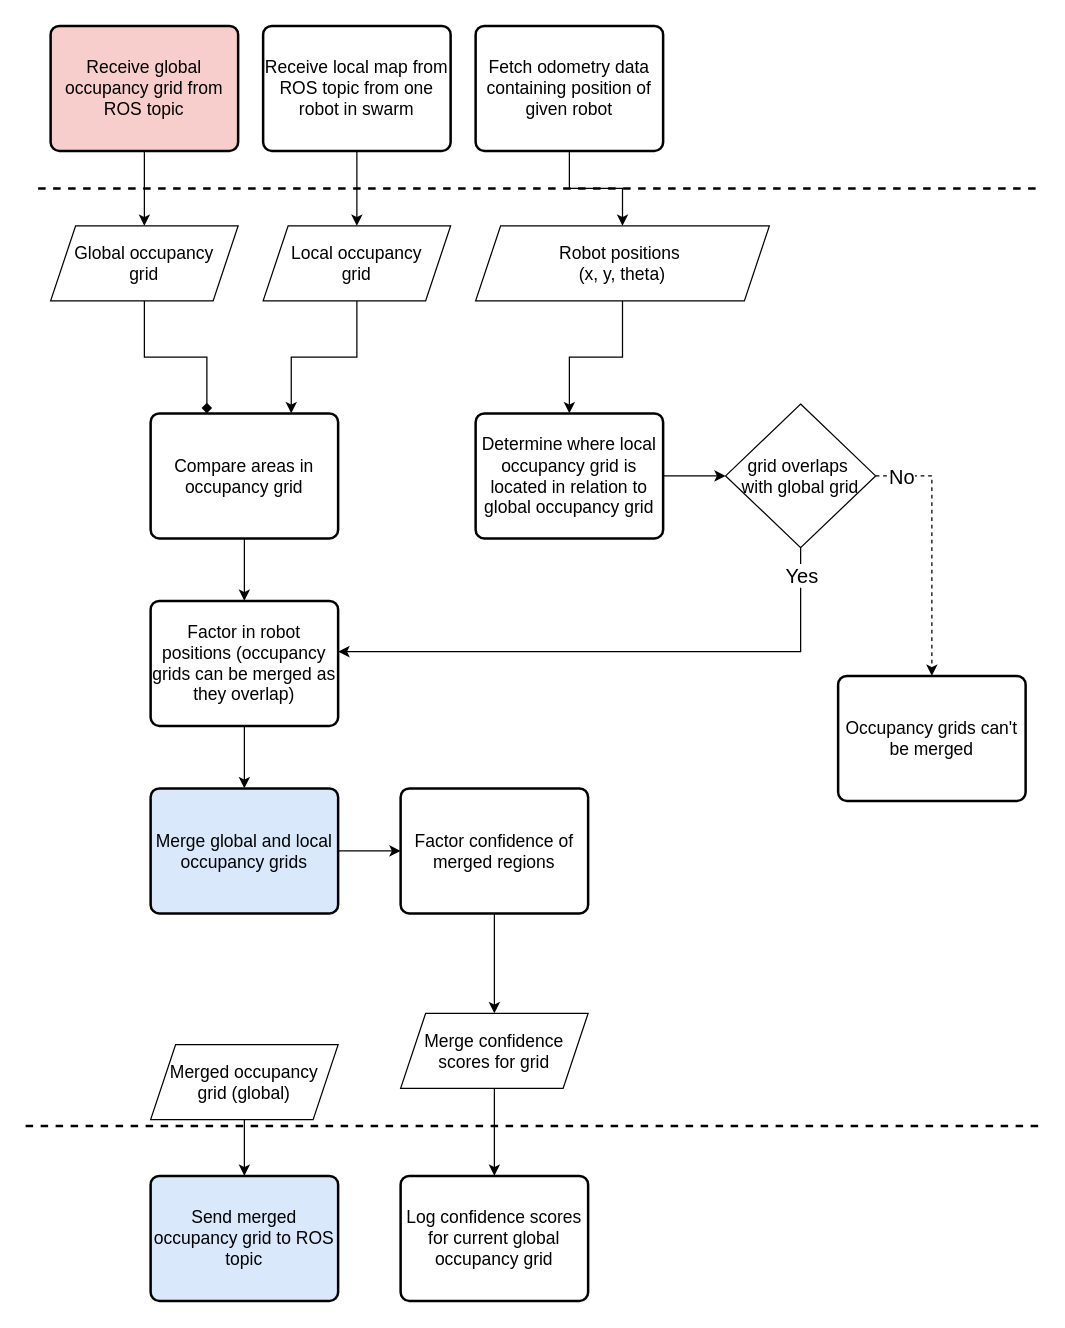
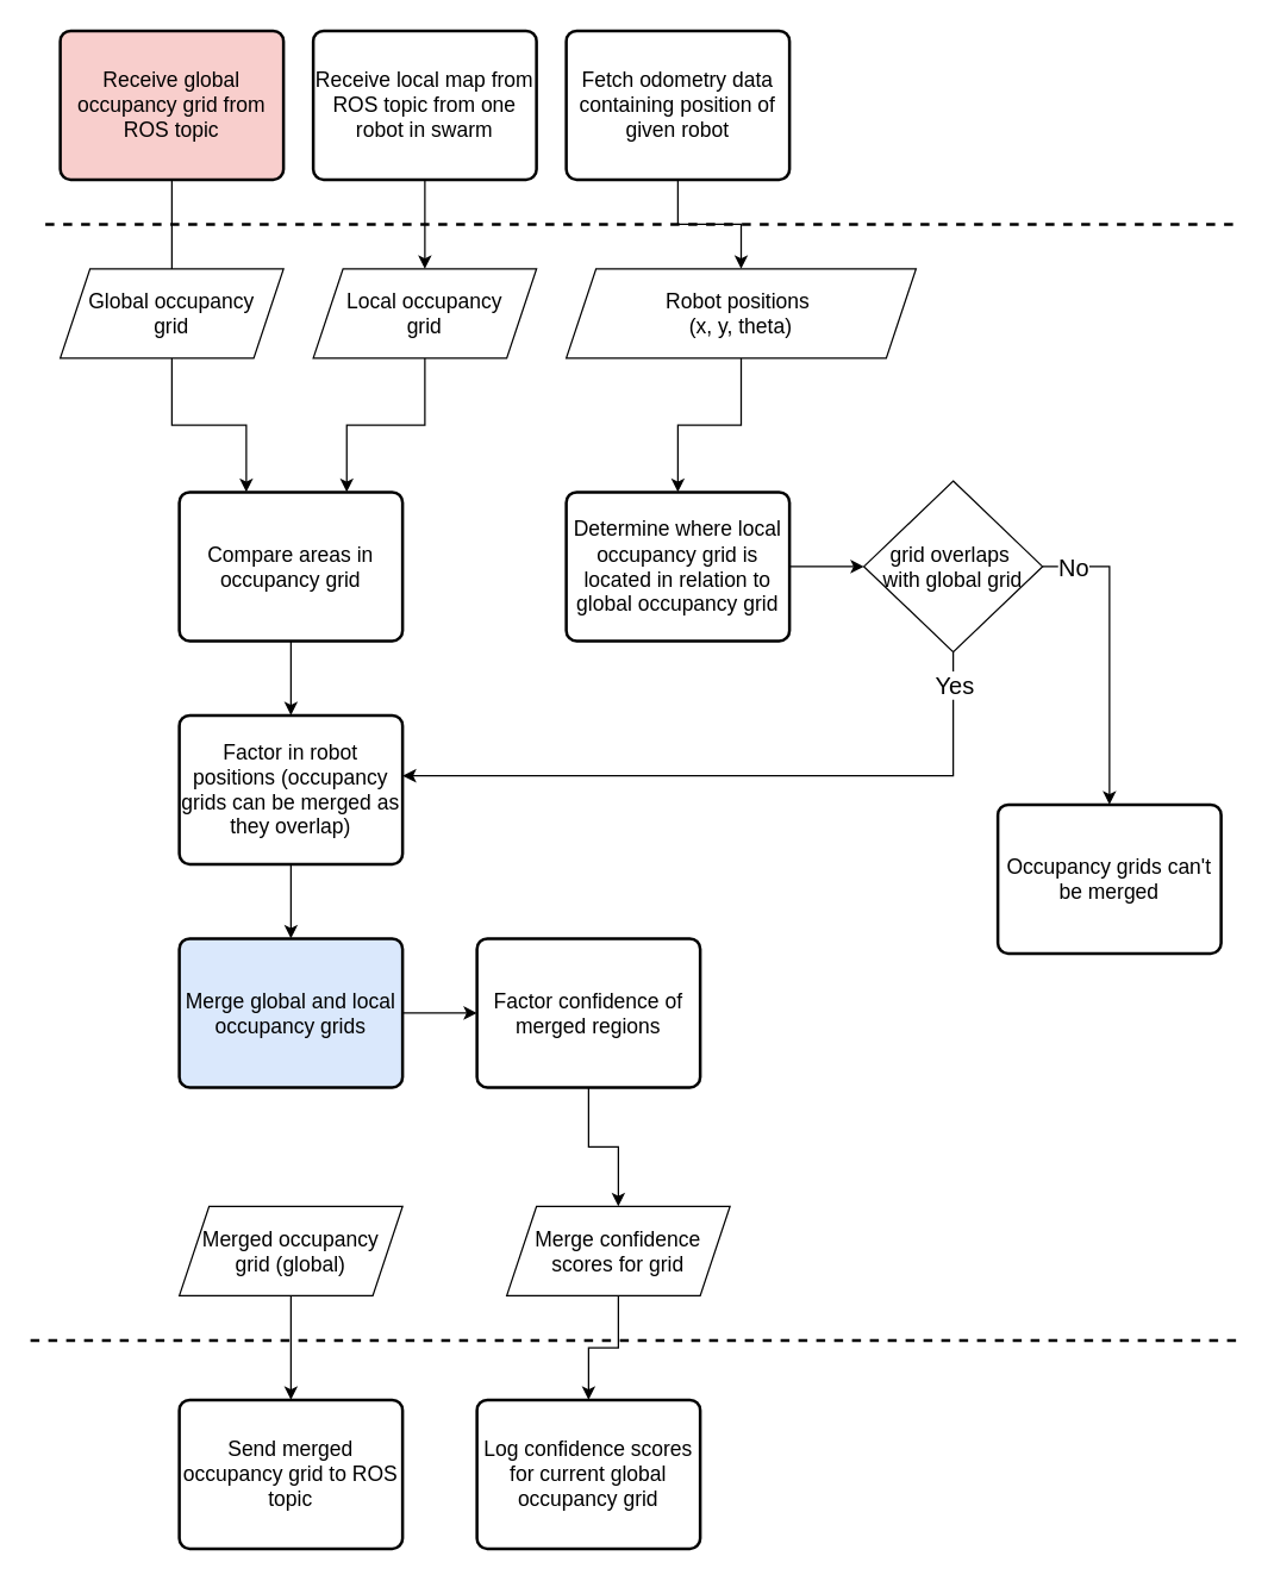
  <mxCell id="0" />
  <mxCell id="1" parent="0" />
  <mxCell id="2" value="&lt;div&gt;&lt;font style=&quot;font-size: 14px;&quot;&gt;Global occupancy&lt;/font&gt;&lt;/div&gt;&lt;div&gt;&lt;font style=&quot;font-size: 14px;&quot;&gt;grid&lt;/font&gt;&lt;/div&gt;" style="shape=parallelogram;perimeter=parallelogramPerimeter;whiteSpace=wrap;html=1;fixedSize=1;" parent="1" vertex="1"><mxGeometry x="40" y="180" width="150" height="60" as="geometry" /></mxCell>
  <mxCell id="3" style="edgeStyle=orthogonalEdgeStyle;rounded=0;orthogonalLoop=1;jettySize=auto;html=1;entryX=0.75;entryY=0;entryDx=0;entryDy=0;" edge="1" parent="1" source="4" target="12"><mxGeometry relative="1" as="geometry" /></mxCell>
  <mxCell id="4" value="&lt;div&gt;&lt;font style=&quot;font-size: 14px;&quot;&gt;Local occupancy&lt;/font&gt;&lt;/div&gt;&lt;div&gt;&lt;font style=&quot;font-size: 14px;&quot;&gt;grid&lt;/font&gt;&lt;/div&gt;" style="shape=parallelogram;perimeter=parallelogramPerimeter;whiteSpace=wrap;html=1;fixedSize=1;" parent="1" vertex="1"><mxGeometry x="210" y="180" width="150" height="60" as="geometry" /></mxCell>
  <mxCell id="5" value="" style="edgeStyle=orthogonalEdgeStyle;rounded=0;orthogonalLoop=1;jettySize=auto;html=1;" edge="1" parent="1" source="6" target="30"><mxGeometry relative="1" as="geometry" /></mxCell>
  <mxCell id="6" value="&lt;div&gt;&lt;font style=&quot;font-size: 14px;&quot;&gt;Robot positions&amp;nbsp;&lt;/font&gt;&lt;/div&gt;&lt;div&gt;&lt;font style=&quot;font-size: 14px;&quot;&gt;(x, y, theta)&lt;/font&gt;&lt;/div&gt;" style="shape=parallelogram;perimeter=parallelogramPerimeter;whiteSpace=wrap;html=1;fixedSize=1;" parent="1" vertex="1"><mxGeometry x="380" y="180" width="235" height="60" as="geometry" /></mxCell>
  <mxCell id="7" style="edgeStyle=orthogonalEdgeStyle;rounded=0;orthogonalLoop=1;jettySize=auto;html=1;entryX=0.5;entryY=0;entryDx=0;entryDy=0;" edge="1" parent="1" source="8" target="21"><mxGeometry relative="1" as="geometry" /></mxCell>
- <mxCell id="8" value="&lt;div&gt;&lt;font style=&quot;font-size: 14px;&quot;&gt;Merged occupancy&lt;/font&gt;&lt;/div&gt;&lt;div&gt;&lt;font style=&quot;font-size: 14px;&quot;&gt;grid (global)&lt;/font&gt;&lt;/div&gt;" style="shape=parallelogram;perimeter=parallelogramPerimeter;whiteSpace=wrap;html=1;fixedSize=1;" parent="1" vertex="1"><mxGeometry x="120" y="835" width="150" height="60" as="geometry" /></mxCell>
+ <mxCell id="8" value="&lt;div&gt;&lt;font style=&quot;font-size: 14px;&quot;&gt;Merged occupancy&lt;/font&gt;&lt;/div&gt;&lt;div&gt;&lt;font style=&quot;font-size: 14px;&quot;&gt;grid (global)&lt;/font&gt;&lt;/div&gt;" style="shape=parallelogram;perimeter=parallelogramPerimeter;whiteSpace=wrap;html=1;fixedSize=1;" parent="1" vertex="1"><mxGeometry x="120" y="810" width="150" height="60" as="geometry" /></mxCell>
  <mxCell id="9" style="edgeStyle=orthogonalEdgeStyle;rounded=0;orthogonalLoop=1;jettySize=auto;html=1;" edge="1" parent="1" source="10" target="37"><mxGeometry relative="1" as="geometry" /></mxCell>
- <mxCell id="10" value="&lt;font style=&quot;font-size: 14px;&quot;&gt;Merge confidence scores for grid&lt;/font&gt;" style="shape=parallelogram;perimeter=parallelogramPerimeter;whiteSpace=wrap;html=1;fixedSize=1;" parent="1" vertex="1"><mxGeometry x="320" y="810" width="150" height="60" as="geometry" /></mxCell>
+ <mxCell id="10" value="&lt;font style=&quot;font-size: 14px;&quot;&gt;Merge confidence scores for grid&lt;/font&gt;" style="shape=parallelogram;perimeter=parallelogramPerimeter;whiteSpace=wrap;html=1;fixedSize=1;" parent="1" vertex="1"><mxGeometry x="340" y="810" width="150" height="60" as="geometry" /></mxCell>
  <mxCell id="11" value="" style="edgeStyle=orthogonalEdgeStyle;rounded=0;orthogonalLoop=1;jettySize=auto;html=1;" edge="1" parent="1" source="12" target="15"><mxGeometry relative="1" as="geometry" /></mxCell>
  <mxCell id="12" value="&lt;font style=&quot;font-size: 14px;&quot;&gt;Compare areas in occupancy grid&lt;/font&gt;" style="rounded=1;whiteSpace=wrap;html=1;absoluteArcSize=1;arcSize=14;strokeWidth=2;" vertex="1" parent="1"><mxGeometry x="120" y="330" width="150" height="100" as="geometry" /></mxCell>
- <mxCell id="13" style="edgeStyle=orthogonalEdgeStyle;rounded=0;orthogonalLoop=1;jettySize=auto;html=1;entryX=0.3;entryY=0;entryDx=0;entryDy=0;entryPerimeter=0;endArrow=diamond;" edge="1" parent="1" source="2" target="12"><mxGeometry relative="1" as="geometry" /></mxCell>
+ <mxCell id="13" style="edgeStyle=orthogonalEdgeStyle;rounded=0;orthogonalLoop=1;jettySize=auto;html=1;entryX=0.3;entryY=0;entryDx=0;entryDy=0;entryPerimeter=0;" edge="1" parent="1" source="2" target="12"><mxGeometry relative="1" as="geometry" /></mxCell>
  <mxCell id="14" value="" style="edgeStyle=orthogonalEdgeStyle;rounded=0;orthogonalLoop=1;jettySize=auto;html=1;" edge="1" parent="1" source="15" target="17"><mxGeometry relative="1" as="geometry" /></mxCell>
  <mxCell id="15" value="&lt;font style=&quot;font-size: 14px;&quot;&gt;Factor in robot positions&amp;nbsp;(occupancy grids can be merged as they overlap)&lt;/font&gt;" style="rounded=1;whiteSpace=wrap;html=1;absoluteArcSize=1;arcSize=14;strokeWidth=2;" vertex="1" parent="1"><mxGeometry x="120" y="480" width="150" height="100" as="geometry" /></mxCell>
  <mxCell id="16" value="" style="edgeStyle=orthogonalEdgeStyle;rounded=0;orthogonalLoop=1;jettySize=auto;html=1;" edge="1" parent="1" source="17" target="19"><mxGeometry relative="1" as="geometry" /></mxCell>
  <mxCell id="17" value="&lt;font style=&quot;font-size: 14px;&quot;&gt;Merge global and local occupancy grids&lt;/font&gt;" style="rounded=1;whiteSpace=wrap;html=1;absoluteArcSize=1;arcSize=14;strokeWidth=2;fillColor=#dae8fc;" vertex="1" parent="1"><mxGeometry x="120" y="630" width="150" height="100" as="geometry" /></mxCell>
  <mxCell id="18" style="edgeStyle=orthogonalEdgeStyle;rounded=0;orthogonalLoop=1;jettySize=auto;html=1;" edge="1" parent="1" source="19" target="10"><mxGeometry relative="1" as="geometry" /></mxCell>
  <mxCell id="19" value="&lt;font style=&quot;font-size: 14px;&quot;&gt;Factor confidence of merged regions&lt;/font&gt;" style="rounded=1;whiteSpace=wrap;html=1;absoluteArcSize=1;arcSize=14;strokeWidth=2;" vertex="1" parent="1"><mxGeometry x="320" y="630" width="150" height="100" as="geometry" /></mxCell>
  <mxCell id="20" value="" style="endArrow=none;dashed=1;html=1;rounded=0;strokeWidth=2;" edge="1" parent="1"><mxGeometry width="50" height="50" relative="1" as="geometry"><mxPoint x="20" y="900" as="sourcePoint" /><mxPoint x="830" y="900" as="targetPoint" /></mxGeometry></mxCell>
- <mxCell id="21" value="&lt;font style=&quot;font-size: 14px;&quot;&gt;Send merged occupancy grid to ROS topic&lt;/font&gt;" style="rounded=1;whiteSpace=wrap;html=1;absoluteArcSize=1;arcSize=14;strokeWidth=2;fillColor=#dae8fc;" vertex="1" parent="1"><mxGeometry x="120" y="940" width="150" height="100" as="geometry" /></mxCell>
- <mxCell id="22" style="edgeStyle=orthogonalEdgeStyle;rounded=0;orthogonalLoop=1;jettySize=auto;html=1;" edge="1" parent="1" source="23" target="2"><mxGeometry relative="1" as="geometry" /></mxCell>
+ <mxCell id="21" value="&lt;font style=&quot;font-size: 14px;&quot;&gt;Send merged occupancy grid to ROS topic&lt;/font&gt;" style="rounded=1;whiteSpace=wrap;html=1;absoluteArcSize=1;arcSize=14;strokeWidth=2;" vertex="1" parent="1"><mxGeometry x="120" y="940" width="150" height="100" as="geometry" /></mxCell>
+ <mxCell id="22" style="edgeStyle=orthogonalEdgeStyle;rounded=0;orthogonalLoop=1;jettySize=auto;html=1;endArrow=none;" edge="1" parent="1" source="23" target="2"><mxGeometry relative="1" as="geometry" /></mxCell>
  <mxCell id="23" value="&lt;font style=&quot;font-size: 14px;&quot;&gt;Receive global occupancy grid from ROS topic&lt;/font&gt;" style="rounded=1;whiteSpace=wrap;html=1;absoluteArcSize=1;arcSize=14;strokeWidth=2;fillColor=#f8cecc;" vertex="1" parent="1"><mxGeometry x="40" y="20" width="150" height="100" as="geometry" /></mxCell>
  <mxCell id="24" style="edgeStyle=orthogonalEdgeStyle;rounded=0;orthogonalLoop=1;jettySize=auto;html=1;entryX=0.5;entryY=0;entryDx=0;entryDy=0;" edge="1" parent="1" source="25" target="4"><mxGeometry relative="1" as="geometry" /></mxCell>
  <mxCell id="25" value="&lt;font style=&quot;font-size: 14px;&quot;&gt;Receive local map from ROS topic from one robot in swarm&lt;/font&gt;" style="rounded=1;whiteSpace=wrap;html=1;absoluteArcSize=1;arcSize=14;strokeWidth=2;" vertex="1" parent="1"><mxGeometry x="210" y="20" width="150" height="100" as="geometry" /></mxCell>
  <mxCell id="26" value="" style="endArrow=none;dashed=1;html=1;rounded=0;strokeWidth=2;" edge="1" parent="1"><mxGeometry width="50" height="50" relative="1" as="geometry"><mxPoint x="30" y="150" as="sourcePoint" /><mxPoint x="830" y="150" as="targetPoint" /></mxGeometry></mxCell>
  <mxCell id="27" value="" style="edgeStyle=orthogonalEdgeStyle;rounded=0;orthogonalLoop=1;jettySize=auto;html=1;" edge="1" parent="1" source="28" target="6"><mxGeometry relative="1" as="geometry" /></mxCell>
  <mxCell id="28" value="&lt;font style=&quot;font-size: 14px;&quot;&gt;Fetch odometry data containing position of given robot&lt;/font&gt;" style="rounded=1;whiteSpace=wrap;html=1;absoluteArcSize=1;arcSize=14;strokeWidth=2;" vertex="1" parent="1"><mxGeometry x="380" y="20" width="150" height="100" as="geometry" /></mxCell>
  <mxCell id="29" value="" style="edgeStyle=orthogonalEdgeStyle;rounded=0;orthogonalLoop=1;jettySize=auto;html=1;" edge="1" parent="1" source="30" target="33"><mxGeometry relative="1" as="geometry" /></mxCell>
  <mxCell id="30" value="&lt;font style=&quot;font-size: 14px;&quot;&gt;Determine where local occupancy grid is located in relation to global occupancy grid&lt;/font&gt;" style="rounded=1;whiteSpace=wrap;html=1;absoluteArcSize=1;arcSize=14;strokeWidth=2;" vertex="1" parent="1"><mxGeometry x="380" y="330" width="150" height="100" as="geometry" /></mxCell>
- <mxCell id="31" style="edgeStyle=orthogonalEdgeStyle;rounded=0;orthogonalLoop=1;jettySize=auto;html=1;dashed=1;" edge="1" parent="1" source="33" target="36"><mxGeometry relative="1" as="geometry"><Array as="points"><mxPoint x="745" y="380" /></Array></mxGeometry></mxCell>
+ <mxCell id="31" style="edgeStyle=orthogonalEdgeStyle;rounded=0;orthogonalLoop=1;jettySize=auto;html=1;" edge="1" parent="1" source="33" target="36"><mxGeometry relative="1" as="geometry"><Array as="points"><mxPoint x="745" y="380" /></Array></mxGeometry></mxCell>
  <mxCell id="32" value="No" style="edgeLabel;html=1;align=center;verticalAlign=middle;resizable=0;points=[];fontSize=16;fontStyle=0" vertex="1" connectable="0" parent="31"><mxGeometry x="0.213" y="4" relative="1" as="geometry"><mxPoint x="-29" y="-79" as="offset" /></mxGeometry></mxCell>
  <mxCell id="33" value="&lt;div&gt;&lt;font style=&quot;font-size: 14px;&quot;&gt;grid overlaps&amp;nbsp;&lt;/font&gt;&lt;/div&gt;&lt;div&gt;&lt;font style=&quot;font-size: 14px;&quot;&gt;with global grid&lt;/font&gt;&lt;/div&gt;" style="rhombus;whiteSpace=wrap;html=1;" vertex="1" parent="1"><mxGeometry x="580" y="322.5" width="120" height="115" as="geometry" /></mxCell>
  <mxCell id="34" style="edgeStyle=orthogonalEdgeStyle;rounded=0;orthogonalLoop=1;jettySize=auto;html=1;entryX=1.001;entryY=0.406;entryDx=0;entryDy=0;entryPerimeter=0;" edge="1" parent="1" source="33" target="15"><mxGeometry relative="1" as="geometry"><Array as="points"><mxPoint x="640" y="521" /></Array></mxGeometry></mxCell>
  <mxCell id="35" value="&lt;font&gt;Yes&lt;/font&gt;" style="edgeLabel;html=1;align=center;verticalAlign=middle;resizable=0;points=[];fontSize=16;" vertex="1" connectable="0" parent="34"><mxGeometry x="-0.159" y="1" relative="1" as="geometry"><mxPoint x="107" y="-62" as="offset" /></mxGeometry></mxCell>
  <mxCell id="36" value="&lt;font style=&quot;font-size: 14px;&quot;&gt;Occupancy grids can't be merged&lt;/font&gt;" style="rounded=1;whiteSpace=wrap;html=1;absoluteArcSize=1;arcSize=14;strokeWidth=2;" vertex="1" parent="1"><mxGeometry x="670" y="540" width="150" height="100" as="geometry" /></mxCell>
  <mxCell id="37" value="&lt;font style=&quot;font-size: 14px;&quot;&gt;Log confidence scores for current global occupancy grid&lt;/font&gt;" style="rounded=1;whiteSpace=wrap;html=1;absoluteArcSize=1;arcSize=14;strokeWidth=2;" vertex="1" parent="1"><mxGeometry x="320" y="940" width="150" height="100" as="geometry" /></mxCell>
